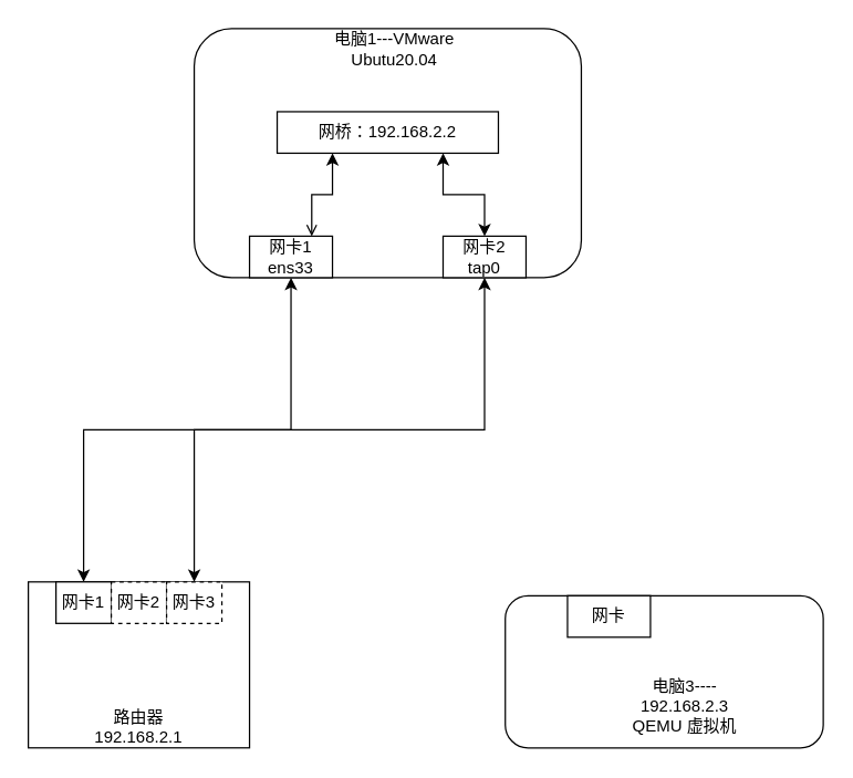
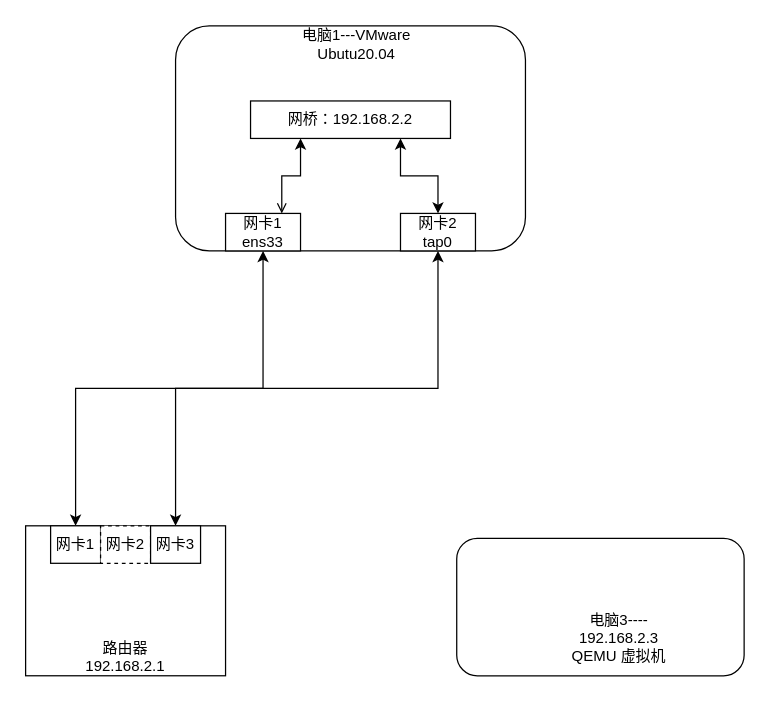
  <mxCell id="0" />
  <mxCell id="1" parent="0" />
  <mxCell id="2" value="" style="rounded=1;whiteSpace=wrap;html=1;" parent="1" vertex="1"><mxGeometry x="140" y="20" width="280" height="180" as="geometry" /></mxCell>
  <mxCell id="3" value="" style="rounded=1;whiteSpace=wrap;html=1;" parent="1" vertex="1"><mxGeometry x="365" y="430" width="230" height="110" as="geometry" /></mxCell>
- <mxCell id="4" value="网卡" style="rounded=0;whiteSpace=wrap;html=1;" vertex="1" parent="1"><mxGeometry x="410" y="430" width="60" height="30" as="geometry" /></mxCell>
  <mxCell id="5" style="edgeStyle=orthogonalEdgeStyle;rounded=0;orthogonalLoop=1;jettySize=auto;html=1;exitX=0.5;exitY=1;exitDx=0;exitDy=0;startArrow=classic;startFill=1;" edge="1" parent="1" source="6" target="10"><mxGeometry relative="1" as="geometry" /></mxCell>
  <mxCell id="6" value="网卡2&lt;br&gt;tap0" style="rounded=0;whiteSpace=wrap;html=1;" vertex="1" parent="1"><mxGeometry x="320" y="170" width="60" height="30" as="geometry" /></mxCell>
  <mxCell id="7" style="edgeStyle=orthogonalEdgeStyle;rounded=0;orthogonalLoop=1;jettySize=auto;html=1;exitX=0.5;exitY=1;exitDx=0;exitDy=0;entryX=0.5;entryY=0;entryDx=0;entryDy=0;startArrow=classic;startFill=1;" edge="1" parent="1" source="8" target="12"><mxGeometry relative="1" as="geometry" /></mxCell>
  <mxCell id="8" value="网卡1 ens33" style="rounded=0;whiteSpace=wrap;html=1;" vertex="1" parent="1"><mxGeometry x="180" y="170" width="60" height="30" as="geometry" /></mxCell>
  <mxCell id="9" value="" style="rounded=0;whiteSpace=wrap;html=1;" vertex="1" parent="1"><mxGeometry x="20" y="420" width="160" height="120" as="geometry" /></mxCell>
  <mxCell id="10" value="网卡1" style="rounded=0;whiteSpace=wrap;html=1;" vertex="1" parent="1"><mxGeometry x="40" y="420" width="40" height="30" as="geometry" /></mxCell>
  <mxCell id="11" value="网卡2" style="rounded=0;whiteSpace=wrap;html=1;dashed=1;" vertex="1" parent="1"><mxGeometry x="80" y="420" width="40" height="30" as="geometry" /></mxCell>
- <mxCell id="12" value="网卡3" style="rounded=0;whiteSpace=wrap;html=1;dashed=1;" vertex="1" parent="1"><mxGeometry x="120" y="420" width="40" height="30" as="geometry" /></mxCell>
+ <mxCell id="12" value="网卡3" style="rounded=0;whiteSpace=wrap;html=1;" vertex="1" parent="1"><mxGeometry x="120" y="420" width="40" height="30" as="geometry" /></mxCell>
  <mxCell id="13" style="edgeStyle=orthogonalEdgeStyle;rounded=0;orthogonalLoop=1;jettySize=auto;html=1;exitX=0.25;exitY=1;exitDx=0;exitDy=0;entryX=0.75;entryY=0;entryDx=0;entryDy=0;startArrow=classic;startFill=1;endArrow=open;" edge="1" parent="1" source="15" target="8"><mxGeometry relative="1" as="geometry" /></mxCell>
  <mxCell id="14" style="edgeStyle=orthogonalEdgeStyle;rounded=0;orthogonalLoop=1;jettySize=auto;html=1;exitX=0.75;exitY=1;exitDx=0;exitDy=0;entryX=0.5;entryY=0;entryDx=0;entryDy=0;startArrow=classic;startFill=1;" edge="1" parent="1" source="15" target="6"><mxGeometry relative="1" as="geometry" /></mxCell>
  <mxCell id="15" value="网桥：192.168.2.2" style="rounded=0;whiteSpace=wrap;html=1;" vertex="1" parent="1"><mxGeometry x="200" y="80" width="160" height="30" as="geometry" /></mxCell>
  <mxCell id="16" value="路由器&lt;br&gt;192.168.2.1" style="text;html=1;strokeColor=none;fillColor=none;align=center;verticalAlign=middle;whiteSpace=wrap;rounded=0;" vertex="1" parent="1"><mxGeometry x="70" y="510" width="60" height="30" as="geometry" /></mxCell>
  <mxCell id="17" value="电脑1---VMware Ubutu20.04" style="text;html=1;strokeColor=none;fillColor=none;align=center;verticalAlign=middle;whiteSpace=wrap;rounded=0;" vertex="1" parent="1"><mxGeometry x="230" y="20" width="110" height="30" as="geometry" /></mxCell>
  <mxCell id="18" value="电脑3----&lt;br&gt;192.168.2.3&lt;br&gt;QEMU 虚拟机" style="text;html=1;strokeColor=none;fillColor=none;align=center;verticalAlign=middle;whiteSpace=wrap;rounded=0;" vertex="1" parent="1"><mxGeometry x="440" y="490" width="110" height="40" as="geometry" /></mxCell>
